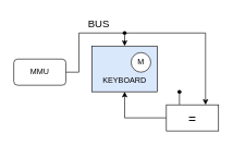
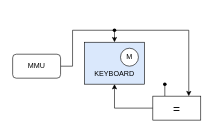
  <mxCell id="0" />
  <mxCell id="1" parent="0" />
  <mxCell id="2" style="edgeStyle=orthogonalEdgeStyle;html=1;exitX=1;exitY=0.5;exitDx=0;exitDy=0;entryX=0.064;entryY=0.572;entryDx=0;entryDy=0;entryPerimeter=0;endArrow=none;endFill=0;rounded=0;" edge="1" parent="1" source="3" target="11"><mxGeometry relative="1" as="geometry"><mxPoint x="190" y="30" as="targetPoint" /><Array as="points"><mxPoint x="120" y="110" /><mxPoint x="120" y="50" /></Array></mxGeometry></mxCell>
  <mxCell id="3" value="MMU" style="whiteSpace=wrap;html=1;rounded=1;" vertex="1" parent="1"><mxGeometry x="20" y="90" width="80" height="40" as="geometry" /></mxCell>
  <mxCell id="4" value="KEYBOARD" style="rounded=0;whiteSpace=wrap;html=1;spacingTop=35;fillColor=#dae8fc;" vertex="1" parent="1"><mxGeometry x="140" y="70" width="100" height="70" as="geometry" /></mxCell>
  <mxCell id="5" value="M" style="ellipse;whiteSpace=wrap;html=1;" vertex="1" parent="1"><mxGeometry x="200" y="80" width="30" height="30" as="geometry" /></mxCell>
  <mxCell id="6" style="edgeStyle=orthogonalEdgeStyle;rounded=0;html=1;entryX=0.5;entryY=1;entryDx=0;entryDy=0;fontSize=20;endArrow=classic;endFill=1;" edge="1" parent="1" source="8" target="4"><mxGeometry relative="1" as="geometry" /></mxCell>
  <mxCell id="7" value="" style="edgeStyle=orthogonalEdgeStyle;rounded=0;html=1;exitX=0.25;exitY=0;exitDx=0;exitDy=0;fontSize=9;endArrow=none;endFill=0;" edge="1" parent="1" source="8" target="13"><mxGeometry x="1" y="10" relative="1" as="geometry"><mxPoint x="274" y="140" as="targetPoint" /><Array as="points"><mxPoint x="274" y="140" /></Array><mxPoint y="-10" as="offset" /></mxGeometry></mxCell>
  <mxCell id="8" value="=" style="rounded=0;whiteSpace=wrap;html=1;fontSize=20;" vertex="1" parent="1"><mxGeometry x="254" y="160" width="80" height="40" as="geometry" /></mxCell>
  <mxCell id="9" style="edgeStyle=orthogonalEdgeStyle;html=1;entryX=0.5;entryY=0;entryDx=0;entryDy=0;fontSize=20;" edge="1" parent="1" source="11" target="4"><mxGeometry relative="1" as="geometry" /></mxCell>
  <mxCell id="10" style="edgeStyle=orthogonalEdgeStyle;rounded=0;html=1;entryX=0.75;entryY=0;entryDx=0;entryDy=0;fontSize=20;endArrow=classic;endFill=1;" edge="1" parent="1" source="11" target="8"><mxGeometry relative="1" as="geometry" /></mxCell>
  <mxCell id="11" value="" style="shape=waypoint;sketch=0;fillStyle=solid;size=6;pointerEvents=1;points=[];fillColor=none;resizable=0;rotatable=0;perimeter=centerPerimeter;snapToPoint=1;fontSize=12;" vertex="1" parent="1"><mxGeometry x="180" y="40" width="20" height="20" as="geometry" /></mxCell>
- <mxCell id="12" value="BUS" style="text;html=1;align=center;verticalAlign=middle;resizable=0;points=[];autosize=1;strokeColor=none;fillColor=none;fontSize=16;" vertex="1" parent="1"><mxGeometry x="120" y="20" width="60" height="30" as="geometry" /></mxCell>
  <mxCell id="13" value="" style="shape=waypoint;sketch=0;fillStyle=solid;size=6;pointerEvents=1;points=[];fillColor=none;resizable=0;rotatable=0;perimeter=centerPerimeter;snapToPoint=1;fontSize=12;" vertex="1" parent="1"><mxGeometry x="264" y="130" width="20" height="20" as="geometry" /></mxCell>
